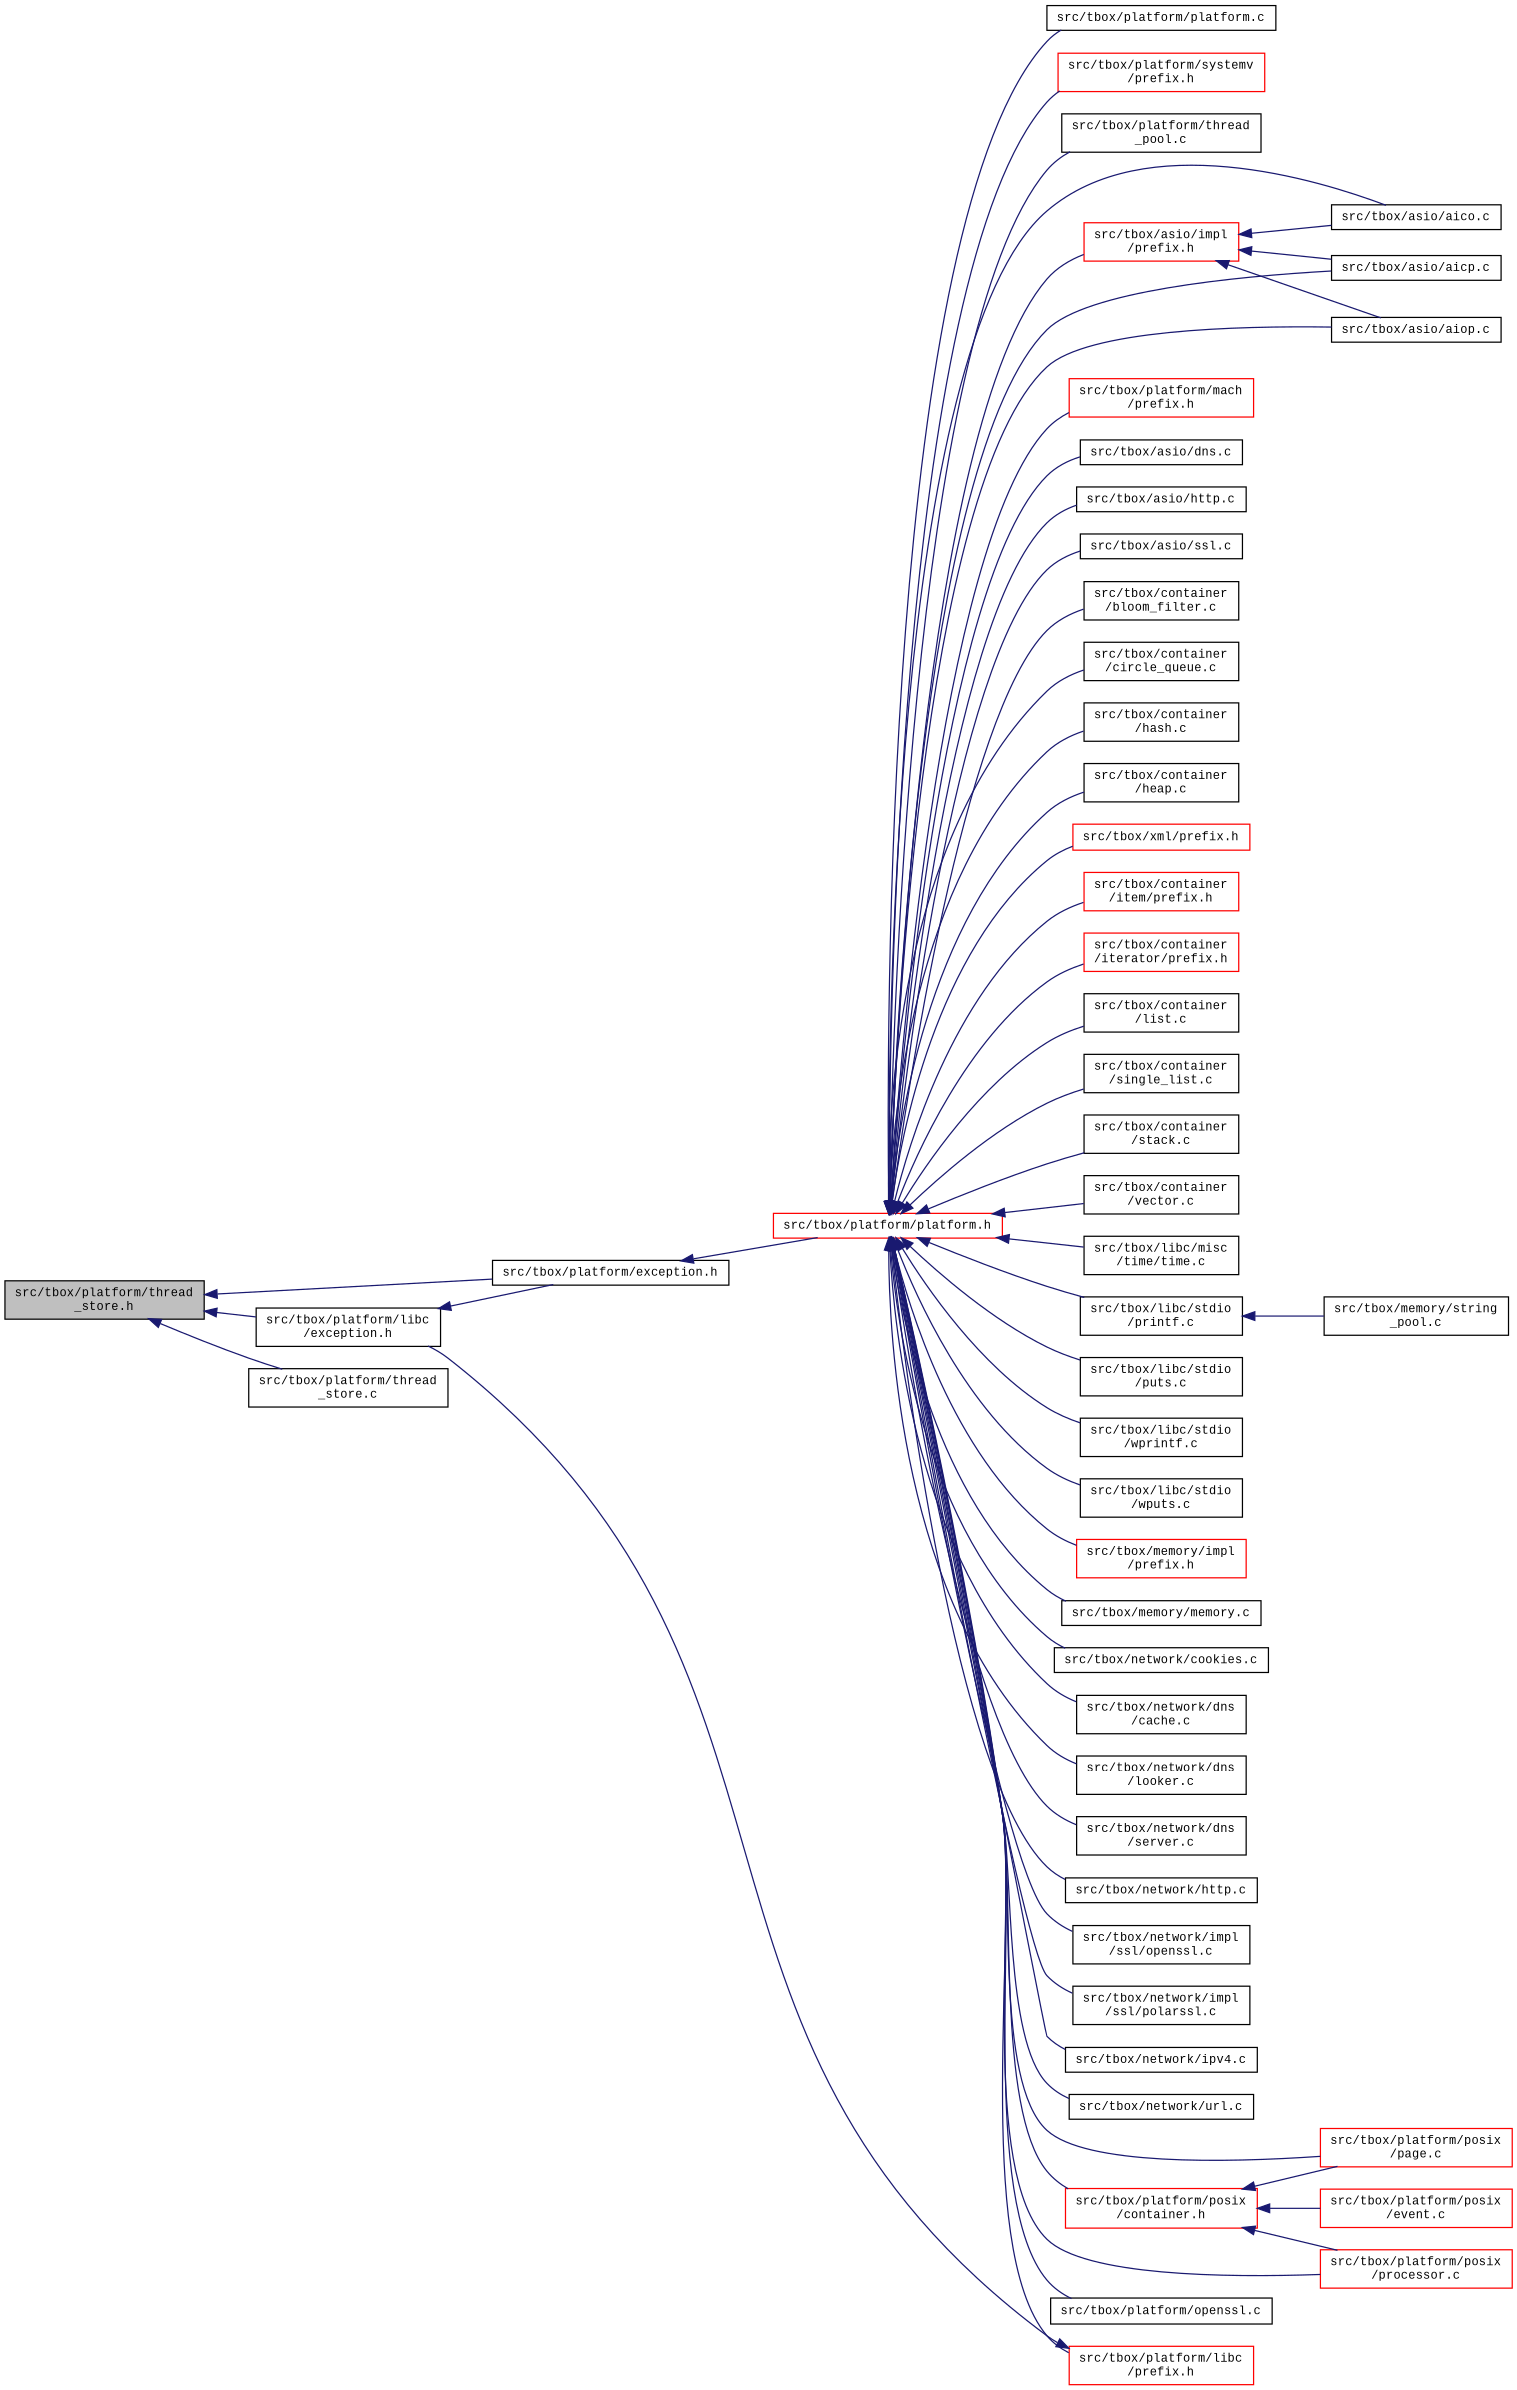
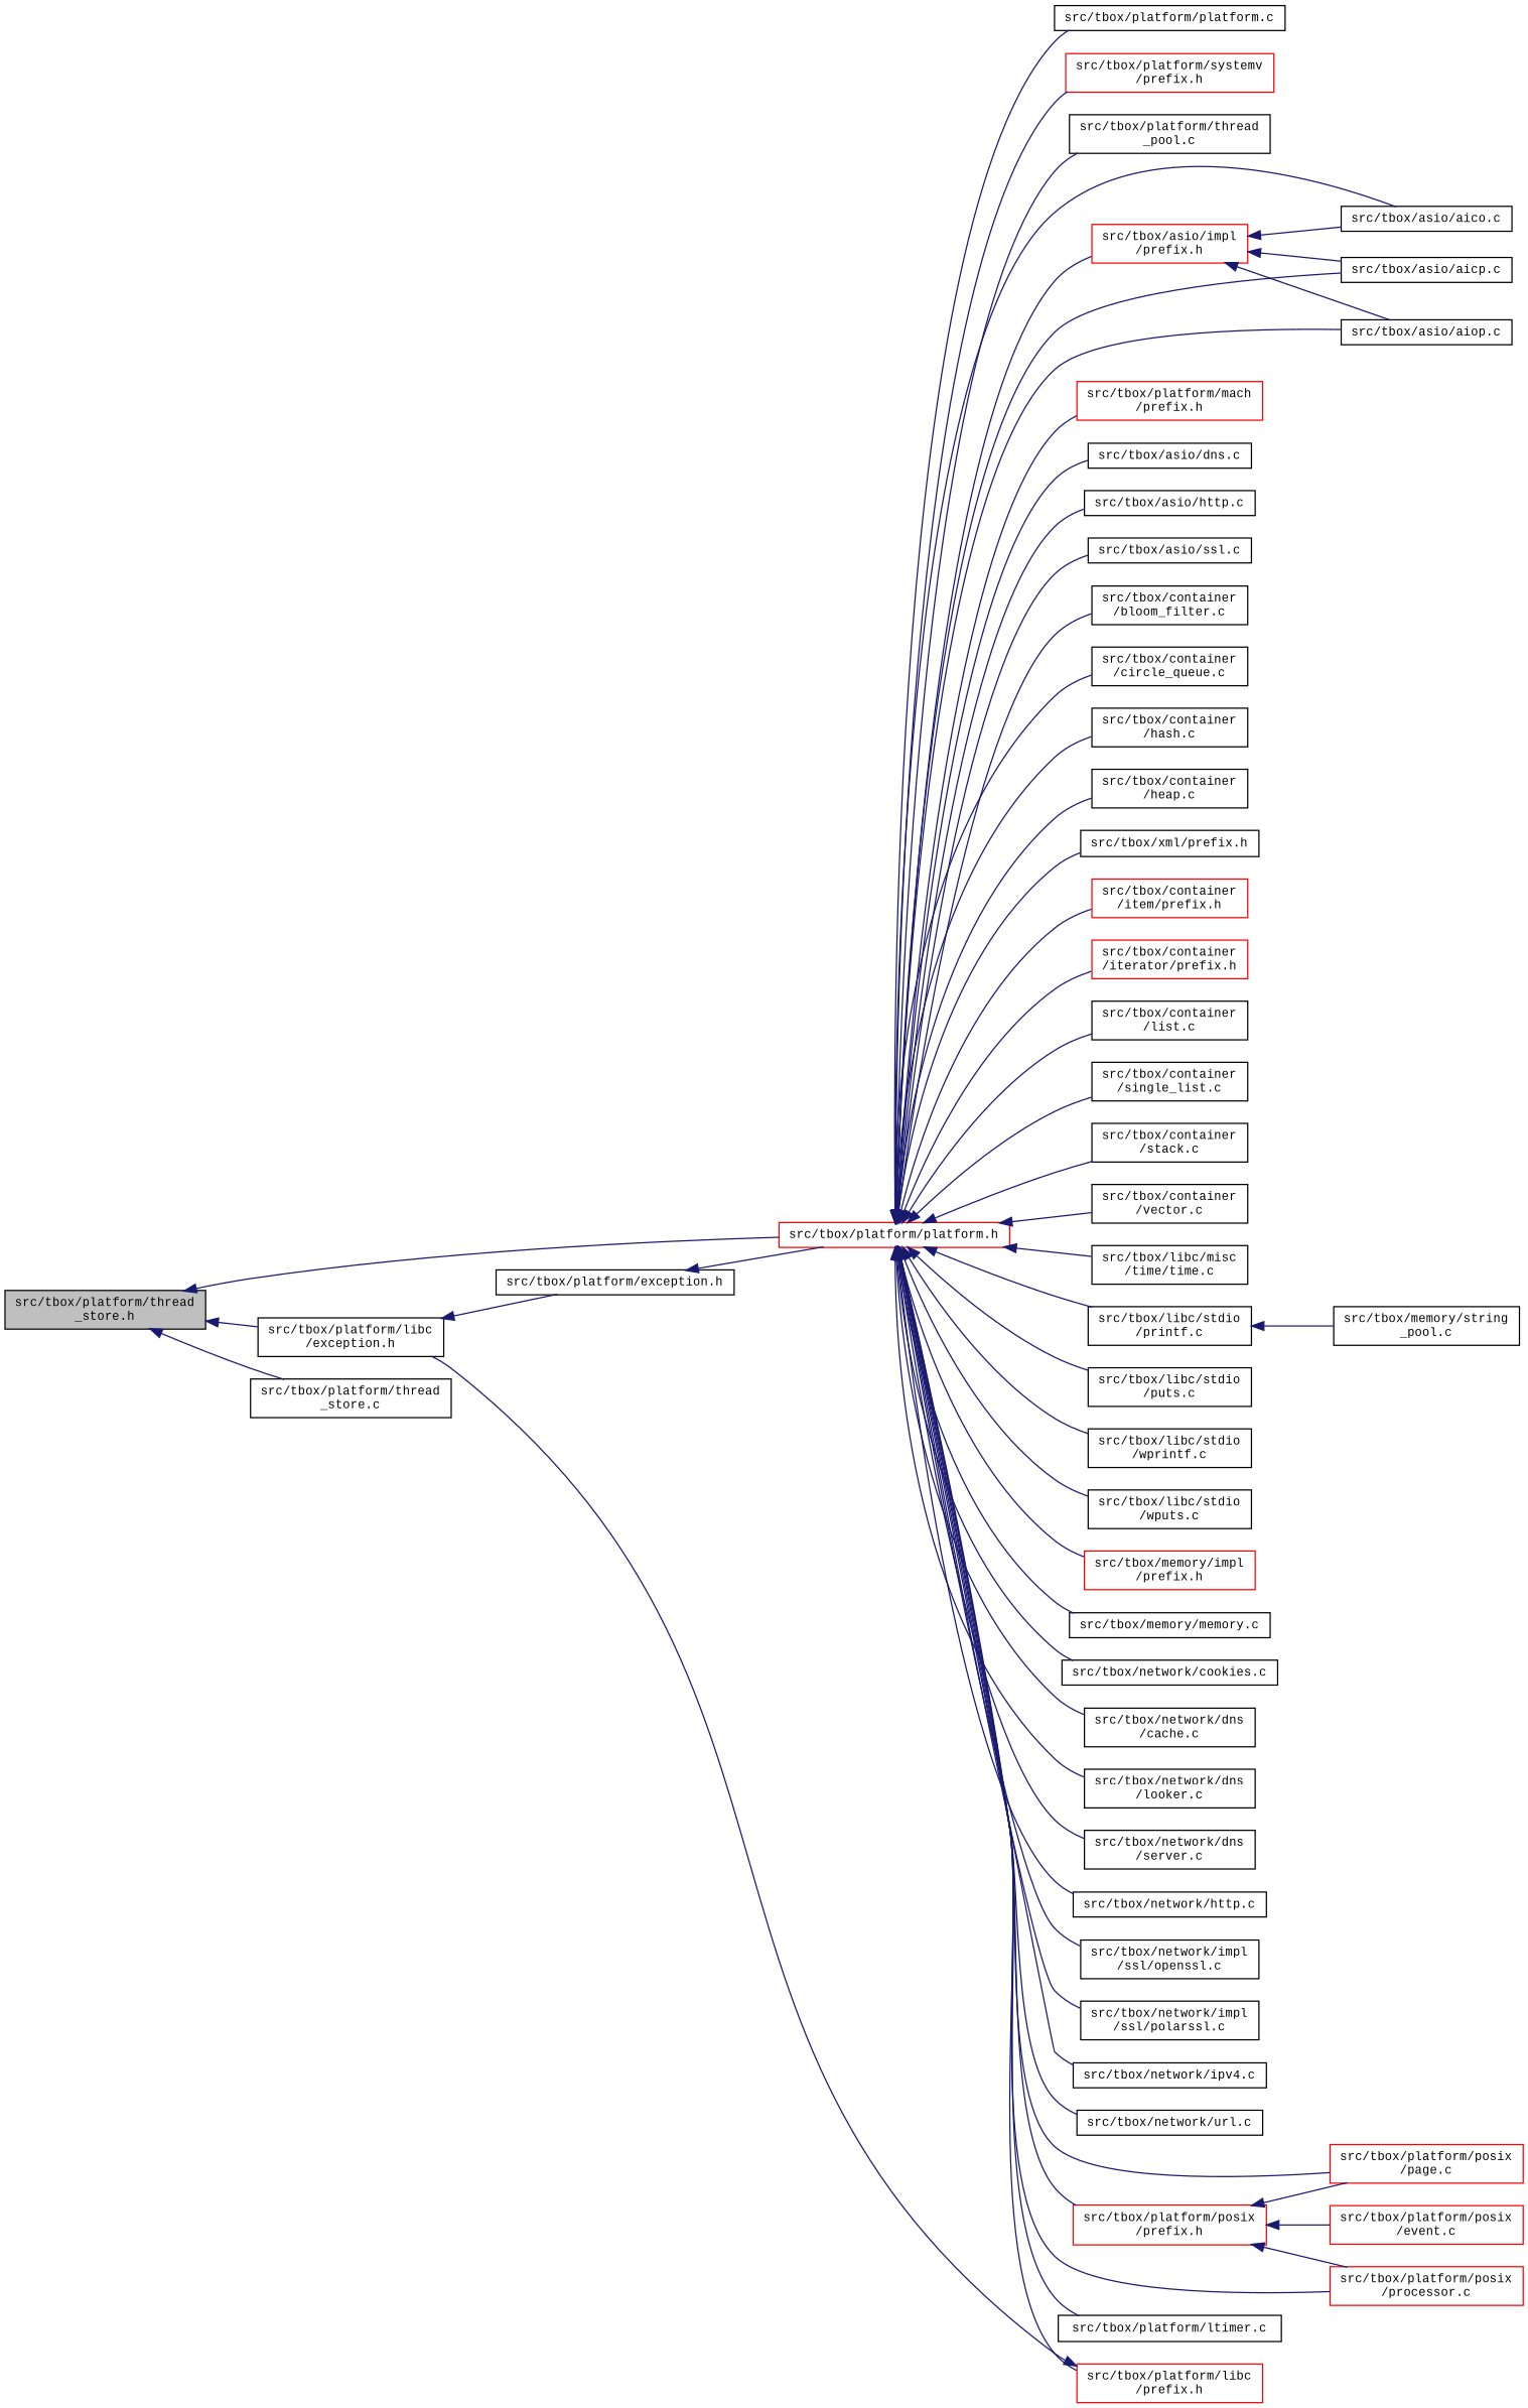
  digraph {
    rankdir=LR
    node [color=black fillcolor=white fontname=CourierNew fontsize=10 shape=record style=filled]
    edge [color=midnightblue dir=back fontname=CourierNew fontsize=10 labelfontname=CourierNew labelfontsize=10 style=solid]
    n1 [fillcolor=grey75 fontcolor=black height=0.2 label="src/tbox/platform/thread\l_store.h" width=0.4]
    n2 [height=0.2 label="src/tbox/platform/libc\l/exception.h" width=0.4]
    n3 [color=red height=0.2 label="src/tbox/platform/platform.h" width=0.4]
    n4 [height=0.2 label="src/tbox/platform/thread\l_store.c" width=0.4]
    n5 [height=0.2 label="src/tbox/platform/exception.h" width=0.4]
    n6 [color=red height=0.2 label="src/tbox/asio/impl\l/prefix.h" width=0.4]
    n7 [height=0.2 label="src/tbox/asio/aico.c" width=0.4]
    n8 [height=0.2 label="src/tbox/asio/aicp.c" width=0.4]
    n9 [height=0.2 label="src/tbox/asio/aiop.c" width=0.4]
    n10 [color=red height=0.2 label="src/tbox/platform/mach\l/prefix.h" width=0.4]
    n11 [color=red height=0.2 label="src/tbox/platform/libc\l/prefix.h" width=0.4]
    n12 [height=0.2 label="src/tbox/asio/dns.c" width=0.4]
    n13 [height=0.2 label="src/tbox/asio/http.c" width=0.4]
    n14 [height=0.2 label="src/tbox/asio/ssl.c" width=0.4]
    n15 [height=0.2 label="src/tbox/container\l/bloom_filter.c" width=0.4]
    n16 [height=0.2 label="src/tbox/container\l/circle_queue.c" width=0.4]
    n17 [height=0.2 label="src/tbox/container\l/hash.c" width=0.4]
    n18 [height=0.2 label="src/tbox/container\l/heap.c" width=0.4]
-   n19 [color=red height=0.2 label="src/tbox/xml/prefix.h" width=0.4]
+   n19 [height=0.2 label="src/tbox/xml/prefix.h" width=0.4]
    n20 [color=red height=0.2 label="src/tbox/container\l/item/prefix.h" width=0.4]
    n21 [color=red height=0.2 label="src/tbox/container\l/iterator/prefix.h" width=0.4]
    n22 [height=0.2 label="src/tbox/container\l/list.c" width=0.4]
    n23 [height=0.2 label="src/tbox/container\l/single_list.c" width=0.4]
    n24 [height=0.2 label="src/tbox/container\l/stack.c" width=0.4]
    n25 [height=0.2 label="src/tbox/container\l/vector.c" width=0.4]
    n26 [height=0.2 label="src/tbox/libc/misc\l/time/time.c" width=0.4]
    n27 [height=0.2 label="src/tbox/libc/stdio\l/printf.c" width=0.4]
    n28 [height=0.2 label="src/tbox/libc/stdio\l/puts.c" width=0.4]
    n29 [height=0.2 label="src/tbox/libc/stdio\l/wprintf.c" width=0.4]
    n30 [height=0.2 label="src/tbox/libc/stdio\l/wputs.c" width=0.4]
    n31 [color=red height=0.2 label="src/tbox/memory/impl\l/prefix.h" width=0.4]
    n32 [height=0.2 label="src/tbox/memory/memory.c" width=0.4]
    n33 [height=0.2 label="src/tbox/network/cookies.c" width=0.4]
    n34 [height=0.2 label="src/tbox/network/dns\l/cache.c" width=0.4]
    n35 [height=0.2 label="src/tbox/network/dns\l/looker.c" width=0.4]
    n36 [height=0.2 label="src/tbox/network/dns\l/server.c" width=0.4]
    n37 [height=0.2 label="src/tbox/network/http.c" width=0.4]
    n38 [height=0.2 label="src/tbox/network/impl\l/ssl/openssl.c" width=0.4]
    n39 [height=0.2 label="src/tbox/network/impl\l/ssl/polarssl.c" width=0.4]
    n40 [height=0.2 label="src/tbox/network/ipv4.c" width=0.4]
    n41 [height=0.2 label="src/tbox/network/url.c" width=0.4]
-   n42 [color=red height=0.2 label="src/tbox/platform/posix\l/container.h" width=0.4]
+   n42 [color=red height=0.2 label="src/tbox/platform/posix\l/prefix.h" width=0.4]
    n43 [color=red height=0.2 label="src/tbox/platform/posix\l/page.c" width=0.4]
    n44 [color=red height=0.2 label="src/tbox/platform/posix\l/processor.c" width=0.4]
-   n45 [height=0.2 label="src/tbox/platform/openssl.c" width=0.4]
+   n45 [height=0.2 label="src/tbox/platform/ltimer.c" width=0.4]
    n46 [height=0.2 label="src/tbox/platform/platform.c" width=0.4]
    n47 [color=red height=0.2 label="src/tbox/platform/systemv\l/prefix.h" width=0.4]
    n48 [height=0.2 label="src/tbox/platform/thread\l_pool.c" width=0.4]
    n49 [height=0.2 label="src/tbox/memory/string\l_pool.c" width=0.4]
    n50 [color=red height=0.2 label="src/tbox/platform/posix\l/event.c" width=0.4]
    n1 -> n2
-   n1 -> n5
+   n1 -> n3
    n1 -> n4
    n2 -> n5
    n3 -> n6
    n3 -> n7
    n3 -> n8
    n3 -> n9
    n3 -> n10
    n3 -> n11
    n3 -> n12
    n3 -> n13
    n3 -> n14
    n3 -> n15
    n3 -> n16
    n3 -> n17
    n3 -> n18
    n3 -> n19
    n3 -> n20
    n3 -> n21
    n3 -> n22
    n3 -> n23
    n3 -> n24
    n3 -> n25
    n3 -> n26
    n3 -> n27
    n3 -> n28
    n3 -> n29
    n3 -> n30
    n3 -> n31
    n3 -> n32
    n3 -> n33
    n3 -> n34
    n3 -> n35
    n3 -> n36
    n3 -> n37
    n3 -> n38
    n3 -> n39
    n3 -> n40
    n3 -> n41
    n3 -> n42
    n3 -> n43
    n3 -> n44
    n3 -> n45
    n3 -> n46
    n3 -> n47
    n3 -> n48
    n5 -> n3
    n6 -> n7
    n6 -> n8
    n6 -> n9
    n11 -> n2
    n27 -> n49
    n42 -> n43
    n42 -> n44
    n42 -> n50
  }
